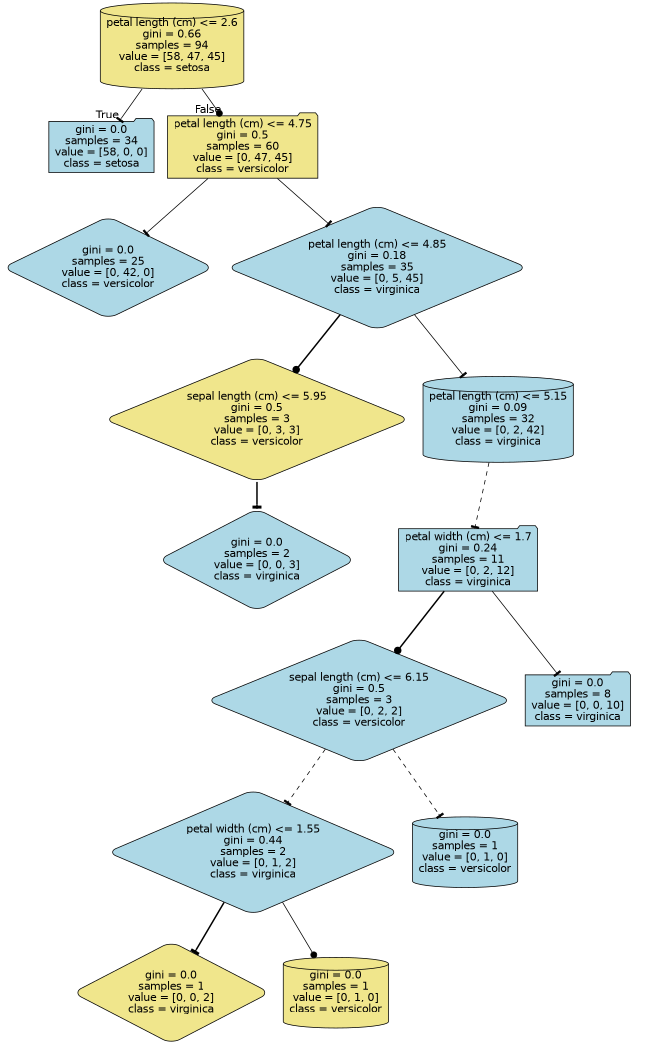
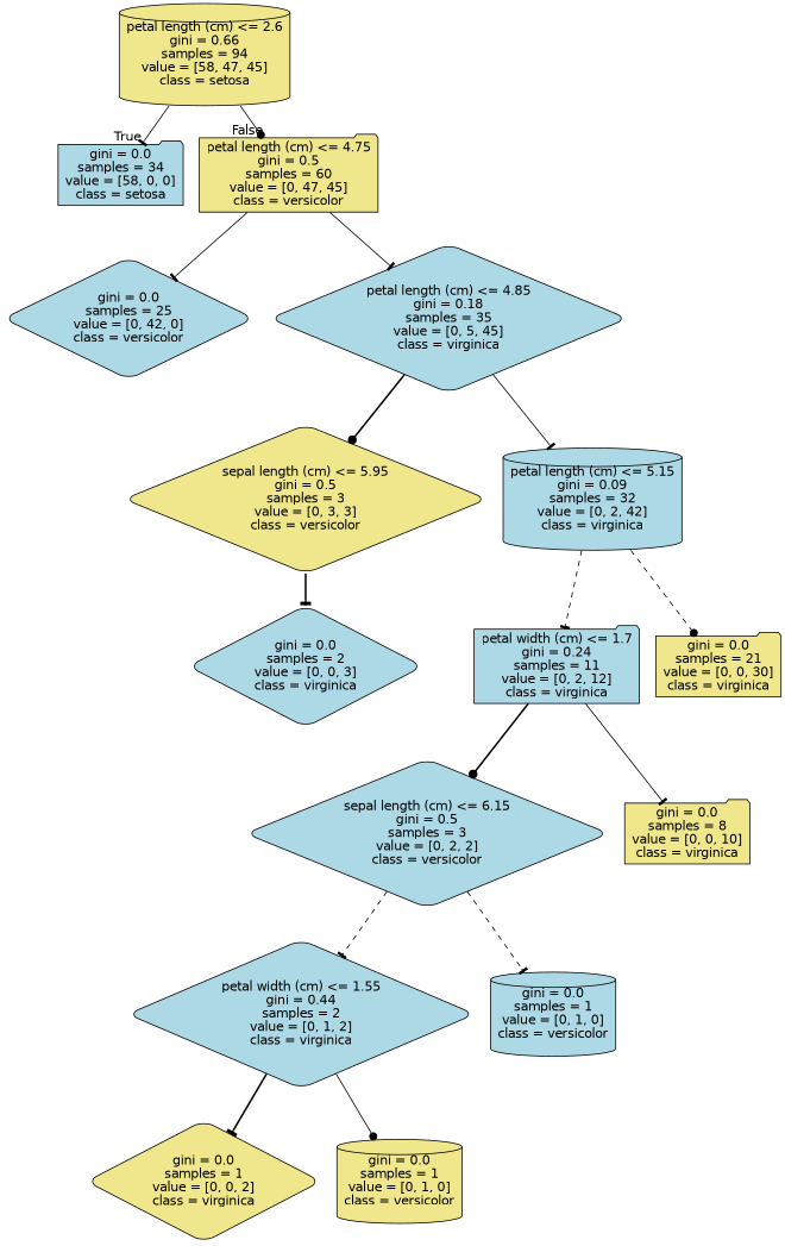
  digraph {
    node [color=black fillcolor=lightblue fontname=helvetica shape=diamond style="filled, rounded"]
    edge [arrowhead=tee fontname=helvetica style=solid]
    n1 [fillcolor=khaki label="petal length (cm) <= 2.6\ngini = 0.66\nsamples = 94\nvalue = [58, 47, 45]\nclass = setosa" shape=cylinder]
    n2 [label="gini = 0.0\nsamples = 34\nvalue = [58, 0, 0]\nclass = setosa" shape=folder]
    n3 [fillcolor=khaki label="petal length (cm) <= 4.75\ngini = 0.5\nsamples = 60\nvalue = [0, 47, 45]\nclass = versicolor" shape=folder]
    n4 [label="gini = 0.0\nsamples = 25\nvalue = [0, 42, 0]\nclass = versicolor"]
    n5 [label="petal length (cm) <= 4.85\ngini = 0.18\nsamples = 35\nvalue = [0, 5, 45]\nclass = virginica"]
    n6 [fillcolor=khaki label="sepal length (cm) <= 5.95\ngini = 0.5\nsamples = 3\nvalue = [0, 3, 3]\nclass = versicolor"]
    n7 [label="petal length (cm) <= 5.15\ngini = 0.09\nsamples = 32\nvalue = [0, 2, 42]\nclass = virginica" shape=cylinder]
    n8 [label="gini = 0.0\nsamples = 2\nvalue = [0, 0, 3]\nclass = virginica"]
    n9 [label="petal width (cm) <= 1.7\ngini = 0.24\nsamples = 11\nvalue = [0, 2, 12]\nclass = virginica" shape=folder]
+   n10 [fillcolor=khaki label="gini = 0.0\nsamples = 21\nvalue = [0, 0, 30]\nclass = virginica" shape=folder]
    n11 [label="sepal length (cm) <= 6.15\ngini = 0.5\nsamples = 3\nvalue = [0, 2, 2]\nclass = versicolor"]
-   n12 [label="gini = 0.0\nsamples = 8\nvalue = [0, 0, 10]\nclass = virginica" shape=folder]
+   n12 [fillcolor=khaki label="gini = 0.0\nsamples = 8\nvalue = [0, 0, 10]\nclass = virginica" shape=folder]
    n13 [label="petal width (cm) <= 1.55\ngini = 0.44\nsamples = 2\nvalue = [0, 1, 2]\nclass = virginica"]
    n14 [label="gini = 0.0\nsamples = 1\nvalue = [0, 1, 0]\nclass = versicolor" shape=cylinder]
    n15 [fillcolor=khaki label="gini = 0.0\nsamples = 1\nvalue = [0, 0, 2]\nclass = virginica"]
    n16 [fillcolor=khaki label="gini = 0.0\nsamples = 1\nvalue = [0, 1, 0]\nclass = versicolor" shape=cylinder]
    n1 -> n2 [headlabel=True labelangle=45 labeldistance=2.5]
    n1 -> n3 [arrowhead=dot headlabel=False labelangle=-45 labeldistance=2.5]
    n3 -> n4
    n3 -> n5
    n5 -> n6 [arrowhead=dot style=bold]
    n5 -> n7
    n6 -> n8 [style=bold]
    n7 -> n9 [style=dashed]
+   n7 -> n10 [arrowhead=dot style=dashed]
    n9 -> n11 [arrowhead=dot style=bold]
    n9 -> n12
    n11 -> n13 [style=dashed]
    n11 -> n14 [style=dashed]
    n13 -> n15 [style=bold]
    n13 -> n16 [arrowhead=dot]
  }
